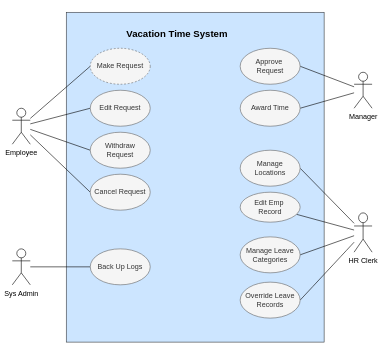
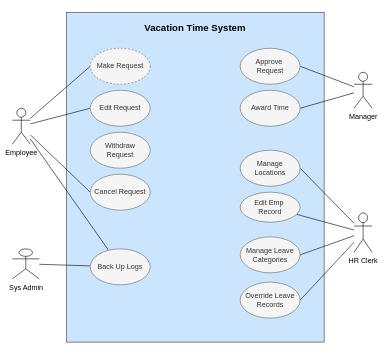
  <mxCell id="0" />
  <mxCell id="1" parent="0" />
  <mxCell id="2" value="" style="rounded=0;whiteSpace=wrap;html=1;fillColor=#cce5ff;strokeColor=#36393d;" vertex="1" parent="1"><mxGeometry x="110" y="20" width="430" height="550" as="geometry" /></mxCell>
  <mxCell id="3" style="rounded=0;orthogonalLoop=1;jettySize=auto;html=1;entryX=0;entryY=0.5;entryDx=0;entryDy=0;fontSize=12;startSize=8;endSize=8;endArrow=none;endFill=0;sourcePerimeterSpacing=0;" edge="1" parent="1" source="7" target="11"><mxGeometry relative="1" as="geometry" /></mxCell>
  <mxCell id="4" style="rounded=0;orthogonalLoop=1;jettySize=auto;html=1;entryX=0;entryY=0.5;entryDx=0;entryDy=0;fontSize=12;startSize=8;endSize=8;endArrow=none;endFill=0;sourcePerimeterSpacing=0;" edge="1" parent="1" source="7" target="12"><mxGeometry relative="1" as="geometry" /></mxCell>
  <mxCell id="5" style="rounded=0;orthogonalLoop=1;jettySize=auto;html=1;entryX=0;entryY=0.5;entryDx=0;entryDy=0;fontSize=12;startSize=8;endSize=8;endArrow=none;endFill=0;sourcePerimeterSpacing=0;" edge="1" parent="1" source="7" target="13"><mxGeometry relative="1" as="geometry" /></mxCell>
- <mxCell id="6" style="rounded=0;orthogonalLoop=1;jettySize=auto;html=1;entryX=0;entryY=0.5;entryDx=0;entryDy=0;fontSize=12;startSize=8;endSize=8;endArrow=none;endFill=0;sourcePerimeterSpacing=0;" edge="1" parent="1" source="7" target="14"><mxGeometry relative="1" as="geometry" /></mxCell>
+ <mxCell id="6" style="rounded=0;orthogonalLoop=1;jettySize=auto;html=1;fontSize=12;startSize=8;endSize=8;endArrow=none;endFill=0;sourcePerimeterSpacing=0;" edge="1" parent="1" source="7" target="29"><mxGeometry relative="1" as="geometry" /></mxCell>
  <mxCell id="7" value="Employee" style="shape=umlActor;verticalLabelPosition=bottom;verticalAlign=top;html=1;outlineConnect=0;" vertex="1" parent="1"><mxGeometry x="20" y="180" width="30" height="60" as="geometry" /></mxCell>
  <mxCell id="8" style="rounded=0;orthogonalLoop=1;jettySize=auto;html=1;entryX=1;entryY=0.5;entryDx=0;entryDy=0;fontSize=12;startSize=8;endSize=8;endArrow=none;endFill=0;sourcePerimeterSpacing=0;" edge="1" parent="1" source="10" target="15"><mxGeometry relative="1" as="geometry" /></mxCell>
  <mxCell id="9" style="rounded=0;orthogonalLoop=1;jettySize=auto;html=1;entryX=1;entryY=0.5;entryDx=0;entryDy=0;fontSize=12;startSize=8;endSize=8;endArrow=none;endFill=0;sourcePerimeterSpacing=0;" edge="1" parent="1" source="10" target="16"><mxGeometry relative="1" as="geometry" /></mxCell>
  <mxCell id="10" value="Manager" style="shape=umlActor;verticalLabelPosition=bottom;verticalAlign=top;html=1;outlineConnect=0;" vertex="1" parent="1"><mxGeometry x="590" y="120" width="30" height="60" as="geometry" /></mxCell>
  <mxCell id="11" value="Make Request" style="ellipse;whiteSpace=wrap;html=1;fillColor=#f5f5f5;fontColor=#333333;strokeColor=#666666;dashed=1;" vertex="1" parent="1"><mxGeometry x="150" y="80" width="100" height="60" as="geometry" /></mxCell>
  <mxCell id="12" value="Edit Request" style="ellipse;whiteSpace=wrap;html=1;fillColor=#f5f5f5;fontColor=#333333;strokeColor=#666666;" vertex="1" parent="1"><mxGeometry x="150" y="150" width="100" height="60" as="geometry" /></mxCell>
  <mxCell id="13" value="Cancel Request" style="ellipse;whiteSpace=wrap;html=1;fillColor=#f5f5f5;fontColor=#333333;strokeColor=#666666;" vertex="1" parent="1"><mxGeometry x="150" y="290" width="100" height="60" as="geometry" /></mxCell>
  <mxCell id="14" value="Withdraw Request" style="ellipse;whiteSpace=wrap;html=1;fillColor=#f5f5f5;fontColor=#333333;strokeColor=#666666;" vertex="1" parent="1"><mxGeometry x="150" y="220" width="100" height="60" as="geometry" /></mxCell>
  <mxCell id="15" value="Approve&amp;nbsp;&lt;div&gt;Request&lt;/div&gt;" style="ellipse;whiteSpace=wrap;html=1;fillColor=#f5f5f5;fontColor=#333333;strokeColor=#666666;" vertex="1" parent="1"><mxGeometry x="400" y="80" width="100" height="60" as="geometry" /></mxCell>
  <mxCell id="16" value="Award Time" style="ellipse;whiteSpace=wrap;html=1;fillColor=#f5f5f5;fontColor=#333333;strokeColor=#666666;" vertex="1" parent="1"><mxGeometry x="400" y="150" width="100" height="60" as="geometry" /></mxCell>
- <mxCell id="17" value="&lt;b&gt;Vacation Time System&lt;/b&gt;" style="text;html=1;align=center;verticalAlign=middle;whiteSpace=wrap;rounded=0;fontSize=16;" vertex="1" parent="1"><mxGeometry x="170" y="40" width="250" height="30" as="geometry" /></mxCell>
+ <mxCell id="17" value="&lt;b&gt;Vacation Time System&lt;/b&gt;" style="text;html=1;align=center;verticalAlign=middle;whiteSpace=wrap;rounded=0;fontSize=16;" vertex="1" parent="1"><mxGeometry x="200" y="30" width="250" height="30" as="geometry" /></mxCell>
  <mxCell id="18" style="rounded=0;orthogonalLoop=1;jettySize=auto;html=1;entryX=1;entryY=0.5;entryDx=0;entryDy=0;fontSize=12;endArrow=none;endFill=0;sourcePerimeterSpacing=0;" edge="1" parent="1" source="22" target="23"><mxGeometry relative="1" as="geometry" /></mxCell>
  <mxCell id="19" style="rounded=0;orthogonalLoop=1;jettySize=auto;html=1;fontSize=12;endArrow=none;endFill=0;sourcePerimeterSpacing=0;" edge="1" parent="1" source="22" target="24"><mxGeometry relative="1" as="geometry" /></mxCell>
  <mxCell id="20" style="rounded=0;orthogonalLoop=1;jettySize=auto;html=1;entryX=1;entryY=0.5;entryDx=0;entryDy=0;fontSize=12;endArrow=none;endFill=0;sourcePerimeterSpacing=0;" edge="1" parent="1" source="22" target="25"><mxGeometry relative="1" as="geometry" /></mxCell>
  <mxCell id="21" style="edgeStyle=none;curved=1;rounded=0;orthogonalLoop=1;jettySize=auto;html=1;entryX=1;entryY=0.5;entryDx=0;entryDy=0;fontSize=12;startSize=8;endSize=8;endArrow=none;endFill=0;" edge="1" parent="1" source="22" target="26"><mxGeometry relative="1" as="geometry" /></mxCell>
  <mxCell id="22" value="HR Clerk" style="shape=umlActor;verticalLabelPosition=bottom;verticalAlign=top;html=1;outlineConnect=0;" vertex="1" parent="1"><mxGeometry x="590" y="354.5" width="30" height="65.5" as="geometry" /></mxCell>
  <mxCell id="23" value="Manage Locations" style="ellipse;whiteSpace=wrap;html=1;fillColor=#f5f5f5;fontColor=#333333;strokeColor=#666666;" vertex="1" parent="1"><mxGeometry x="400" y="250" width="100" height="60" as="geometry" /></mxCell>
  <mxCell id="24" value="Edit Emp&amp;nbsp;&lt;div&gt;Record&lt;/div&gt;" style="ellipse;whiteSpace=wrap;html=1;fillColor=#f5f5f5;fontColor=#333333;strokeColor=#666666;" vertex="1" parent="1"><mxGeometry x="400" y="320" width="100" height="50" as="geometry" /></mxCell>
  <mxCell id="25" value="Manage Leave Categories" style="ellipse;whiteSpace=wrap;html=1;fillColor=#f5f5f5;fontColor=#333333;strokeColor=#666666;" vertex="1" parent="1"><mxGeometry x="400" y="394.5" width="100" height="60" as="geometry" /></mxCell>
  <mxCell id="26" value="Override Leave Records" style="ellipse;whiteSpace=wrap;html=1;fillColor=#f5f5f5;fontColor=#333333;strokeColor=#666666;" vertex="1" parent="1"><mxGeometry x="400" y="470" width="100" height="60" as="geometry" /></mxCell>
  <mxCell id="27" style="rounded=0;orthogonalLoop=1;jettySize=auto;html=1;fontSize=12;startSize=8;endSize=8;endArrow=none;endFill=0;sourcePerimeterSpacing=0;" edge="1" parent="1" source="28" target="29"><mxGeometry relative="1" as="geometry" /></mxCell>
- <mxCell id="28" value="Sys Admin" style="shape=umlActor;verticalLabelPosition=bottom;verticalAlign=top;html=1;outlineConnect=0;" vertex="1" parent="1"><mxGeometry x="20" y="414.5" width="30" height="60" as="geometry" /></mxCell>
+ <mxCell id="28" value="Sys Admin" style="shape=umlActor;verticalLabelPosition=bottom;verticalAlign=top;html=1;outlineConnect=0;" vertex="1" parent="1"><mxGeometry x="20" y="414.5" width="45" height="50" as="geometry" /></mxCell>
  <mxCell id="29" value="Back Up Logs" style="ellipse;whiteSpace=wrap;html=1;fillColor=#f5f5f5;fontColor=#333333;strokeColor=#666666;" vertex="1" parent="1"><mxGeometry x="150" y="414.5" width="100" height="60" as="geometry" /></mxCell>
